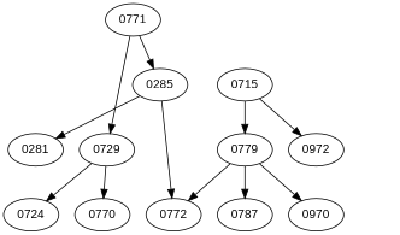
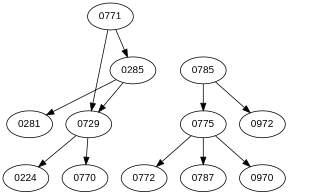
  digraph {
    fontname="Liberation Sans"
    node [fontname="Liberation Sans"]
    edge [fontname="Liberation Sans"]
-   0724
+   0724 [label=0224]
    0770
    0281
    0729
    0772
    n6 [label=0787]
    x3 [style=invis width=.1]
    0970
-   0775 [label=0779]
+   0775
    0972
    0285
-   0785 [label=0715]
+   0785
    0771
    x1 [style=invis width=.1]
    x2 [style=invis width=.1]
    subgraph sub_1 {
      rank=same
      0724
      0770
    }
    subgraph sub_2 {
      rank=same
      0281
      0729
    }
    subgraph sub_3 {
      rank=same
      0772
      n6
    }
    subgraph sub_4 {
      rank=same
      x3
      0970
    }
    subgraph sub_5 {
      rank=same
      0775
      0972
    }
    subgraph sub_6 {
      rank=same
      0285
      0785
    }
    0724 -> 0770 [style=invis]
    0281 -> 0729 [style=invis]
    0729 -> 0724
    0729 -> 0770
    0772 -> n6 [style=invis]
    0970 -> x3 [style=invis]
    0775 -> 0772
    0775 -> n6
    0775 -> 0970
    0775 -> 0972 [style=invis]
    0972 -> x3 [style=invis]
    0285 -> 0281
-   0285 -> 0772
+   0285 -> 0729
    0285 -> 0785 [style=invis]
    0785 -> 0775
    0785 -> 0972
    0771 -> 0729
    0771 -> 0285
  }
